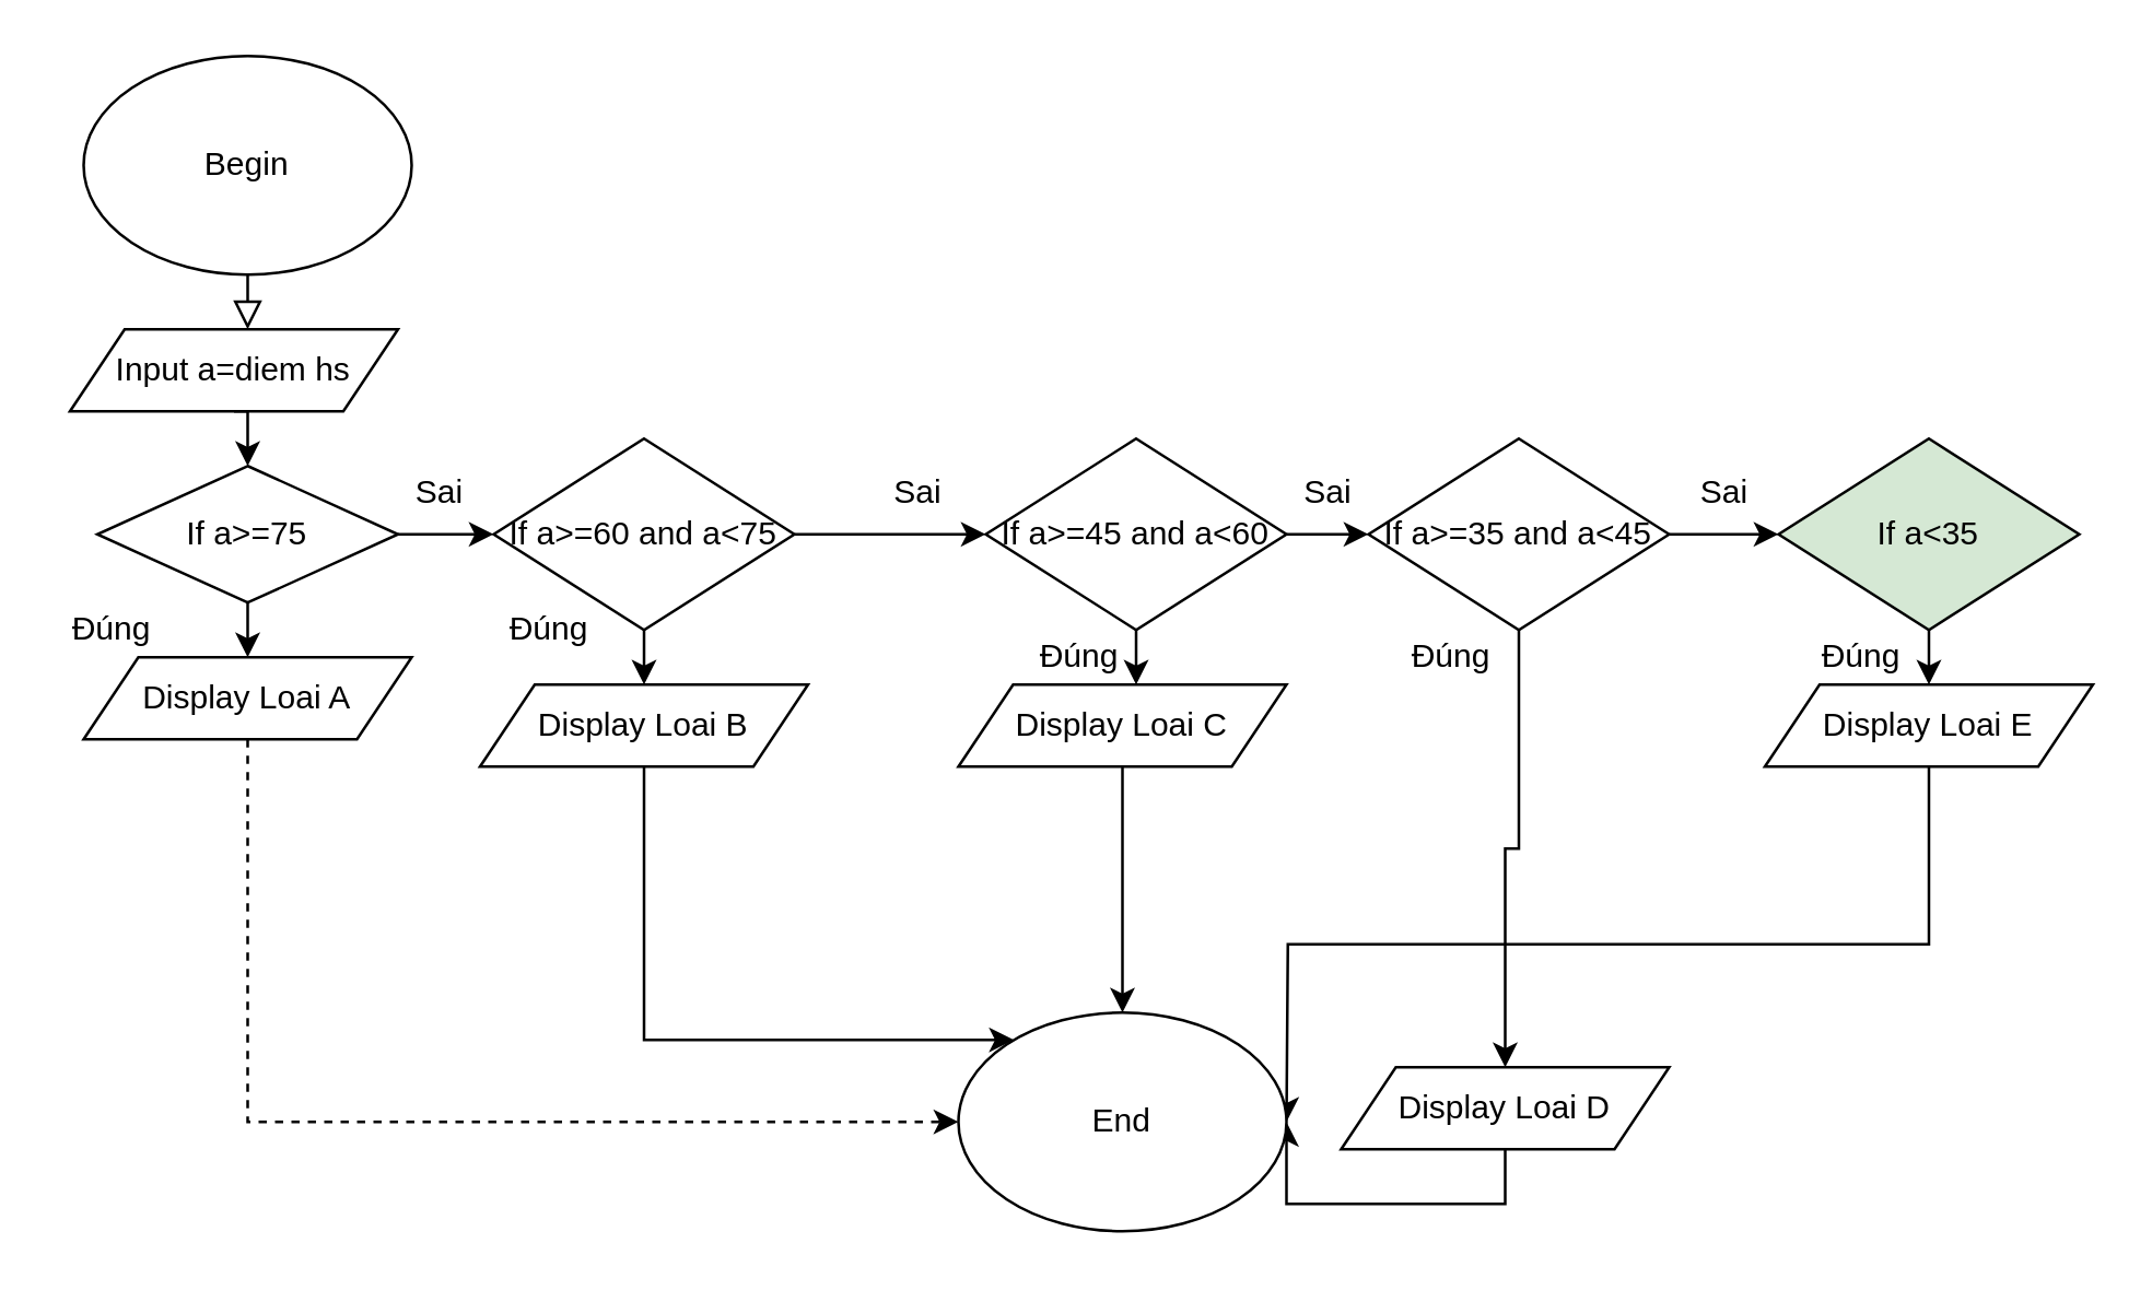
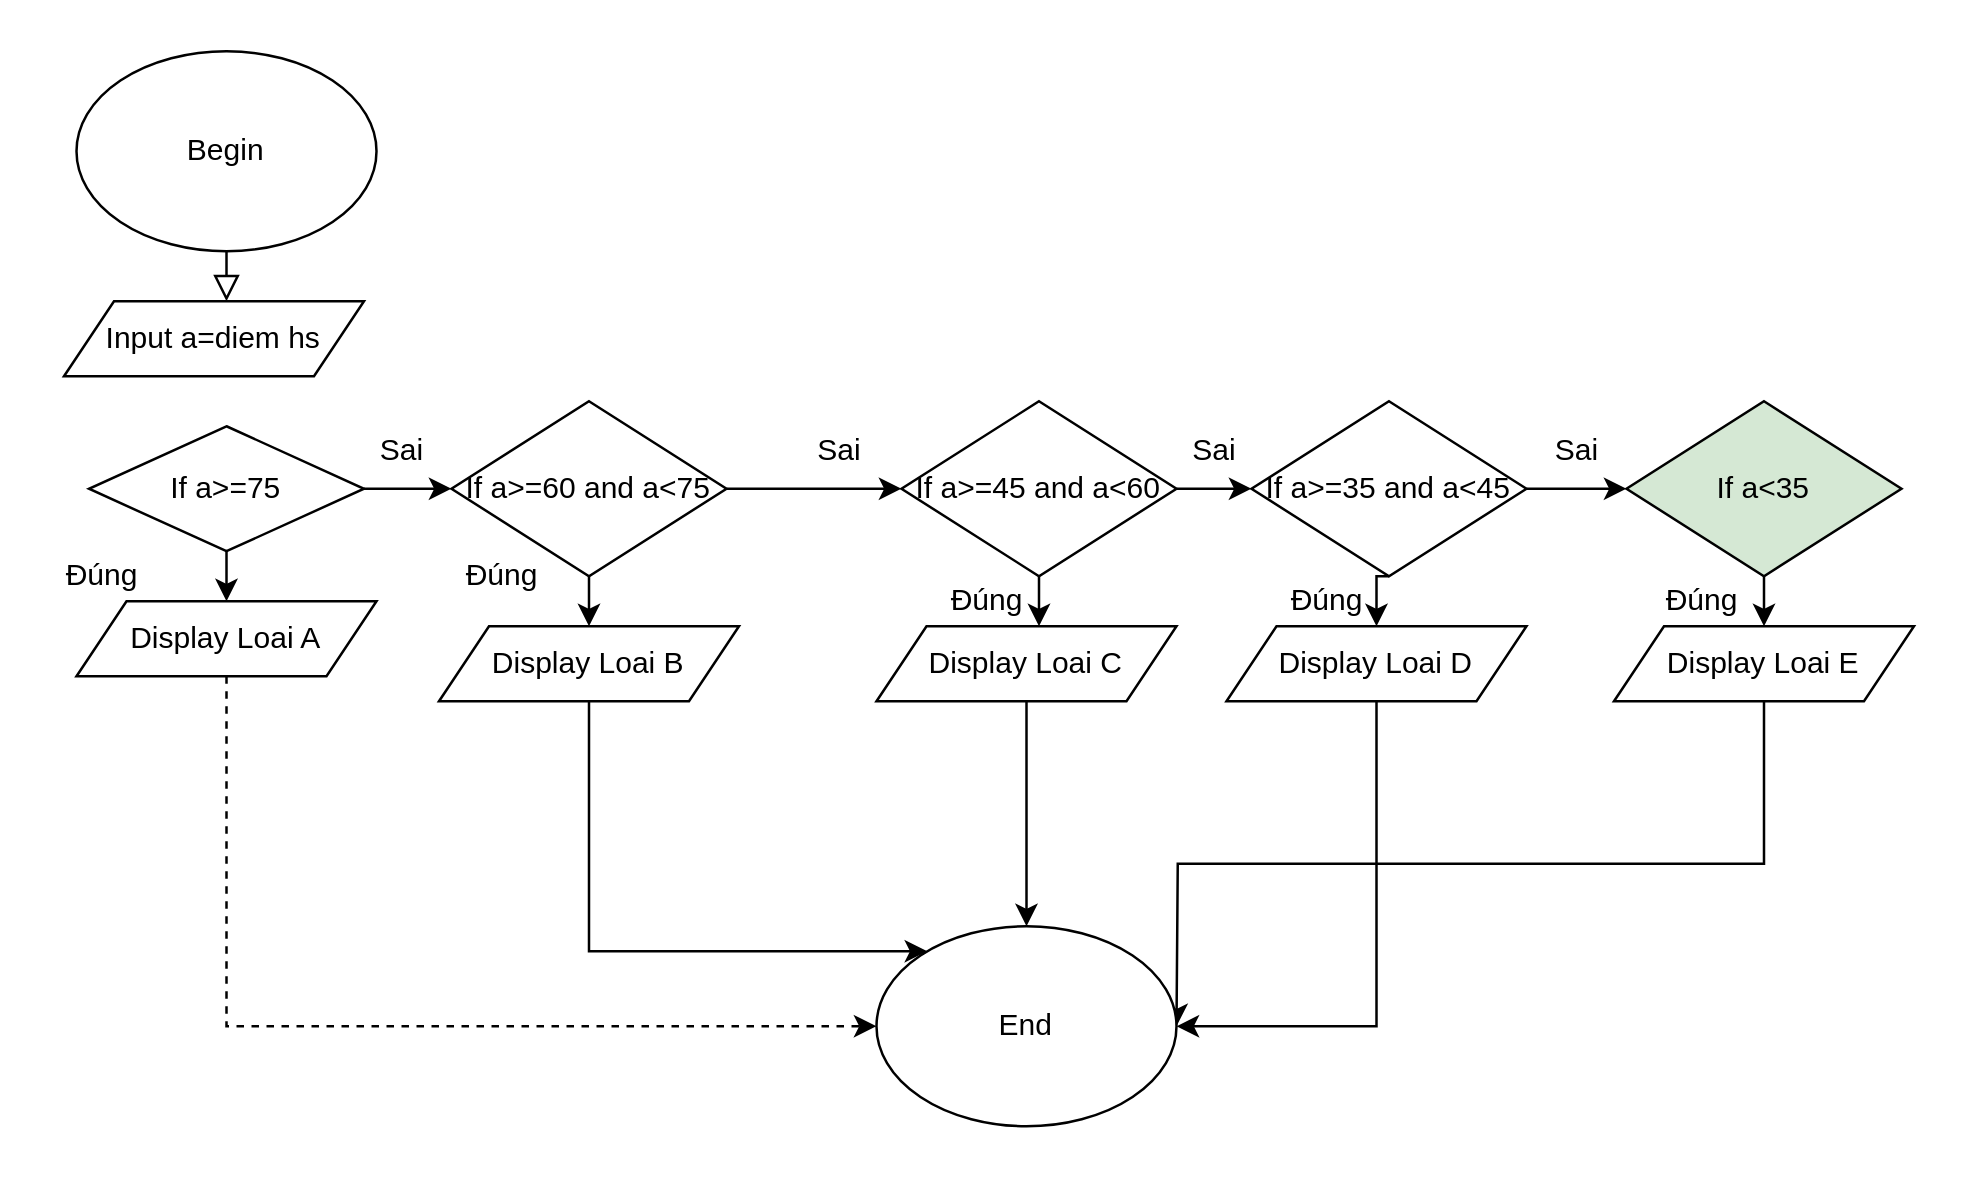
  <mxCell id="0" />
  <mxCell id="1" parent="0" />
  <mxCell id="2" value="" style="rounded=0;html=1;jettySize=auto;orthogonalLoop=1;fontSize=11;endArrow=block;endFill=0;endSize=8;strokeWidth=1;shadow=0;labelBackgroundColor=none;edgeStyle=orthogonalEdgeStyle;" parent="1" edge="1"><mxGeometry relative="1" as="geometry"><mxPoint x="90" y="100" as="sourcePoint" /><mxPoint x="90" y="120" as="targetPoint" /></mxGeometry></mxCell>
  <mxCell id="3" value="Begin" style="ellipse;whiteSpace=wrap;html=1;" vertex="1" parent="1"><mxGeometry x="30" y="20" width="120" height="80" as="geometry" /></mxCell>
  <mxCell id="4" style="edgeStyle=orthogonalEdgeStyle;rounded=0;orthogonalLoop=1;jettySize=auto;html=1;exitX=0.5;exitY=1;exitDx=0;exitDy=0;startArrow=none;" edge="1" parent="1" source="8"><mxGeometry relative="1" as="geometry"><mxPoint x="90" y="190" as="targetPoint" /></mxGeometry></mxCell>
  <mxCell id="5" style="edgeStyle=orthogonalEdgeStyle;rounded=0;orthogonalLoop=1;jettySize=auto;html=1;exitX=0.5;exitY=1;exitDx=0;exitDy=0;" edge="1" parent="1" source="8" target="8"><mxGeometry relative="1" as="geometry" /></mxCell>
  <mxCell id="6" style="edgeStyle=orthogonalEdgeStyle;rounded=0;orthogonalLoop=1;jettySize=auto;html=1;exitX=0.5;exitY=1;exitDx=0;exitDy=0;" edge="1" parent="1" source="8"><mxGeometry relative="1" as="geometry"><mxPoint x="90" y="240" as="targetPoint" /></mxGeometry></mxCell>
  <mxCell id="7" style="edgeStyle=orthogonalEdgeStyle;rounded=0;orthogonalLoop=1;jettySize=auto;html=1;" edge="1" parent="1" source="8"><mxGeometry relative="1" as="geometry"><mxPoint x="180" y="195" as="targetPoint" /></mxGeometry></mxCell>
  <mxCell id="8" value="If a&amp;gt;=75" style="rhombus;whiteSpace=wrap;html=1;" vertex="1" parent="1"><mxGeometry x="35" y="170" width="110" height="50" as="geometry" /></mxCell>
- <mxCell id="9" style="edgeStyle=orthogonalEdgeStyle;rounded=0;orthogonalLoop=1;jettySize=auto;html=1;exitX=0.5;exitY=1;exitDx=0;exitDy=0;entryX=0.5;entryY=0;entryDx=0;entryDy=0;" edge="1" parent="1" source="10" target="8"><mxGeometry relative="1" as="geometry" /></mxCell>
  <mxCell id="10" value="Input a=diem hs" style="shape=parallelogram;perimeter=parallelogramPerimeter;whiteSpace=wrap;html=1;fixedSize=1;" vertex="1" parent="1"><mxGeometry x="25" y="120" width="120" height="30" as="geometry" /></mxCell>
  <mxCell id="11" style="edgeStyle=orthogonalEdgeStyle;rounded=0;orthogonalLoop=1;jettySize=auto;html=1;exitX=0.5;exitY=1;exitDx=0;exitDy=0;entryX=0;entryY=0.5;entryDx=0;entryDy=0;dashed=1;" edge="1" parent="1" source="12" target="41"><mxGeometry relative="1" as="geometry"><mxPoint x="90" y="360" as="targetPoint" /></mxGeometry></mxCell>
  <mxCell id="12" value="Display Loai A" style="shape=parallelogram;perimeter=parallelogramPerimeter;whiteSpace=wrap;html=1;fixedSize=1;" vertex="1" parent="1"><mxGeometry x="30" y="240" width="120" height="30" as="geometry" /></mxCell>
  <mxCell id="13" style="edgeStyle=orthogonalEdgeStyle;rounded=0;orthogonalLoop=1;jettySize=auto;html=1;exitX=0.5;exitY=1;exitDx=0;exitDy=0;" edge="1" parent="1" source="15"><mxGeometry relative="1" as="geometry"><mxPoint x="235" y="250" as="targetPoint" /></mxGeometry></mxCell>
  <mxCell id="14" style="edgeStyle=orthogonalEdgeStyle;rounded=0;orthogonalLoop=1;jettySize=auto;html=1;exitX=1;exitY=0.5;exitDx=0;exitDy=0;" edge="1" parent="1" source="15"><mxGeometry relative="1" as="geometry"><mxPoint x="360" y="195" as="targetPoint" /></mxGeometry></mxCell>
  <mxCell id="15" value="If a&amp;gt;=60 and a&amp;lt;75" style="rhombus;whiteSpace=wrap;html=1;" vertex="1" parent="1"><mxGeometry x="180" y="160" width="110" height="70" as="geometry" /></mxCell>
  <mxCell id="16" style="edgeStyle=orthogonalEdgeStyle;rounded=0;orthogonalLoop=1;jettySize=auto;html=1;exitX=0.5;exitY=1;exitDx=0;exitDy=0;" edge="1" parent="1" source="17" target="41"><mxGeometry relative="1" as="geometry"><mxPoint x="235" y="370" as="targetPoint" /><Array as="points"><mxPoint x="235" y="380" /></Array></mxGeometry></mxCell>
  <mxCell id="17" value="Display Loai B" style="shape=parallelogram;perimeter=parallelogramPerimeter;whiteSpace=wrap;html=1;fixedSize=1;" vertex="1" parent="1"><mxGeometry x="175" y="250" width="120" height="30" as="geometry" /></mxCell>
  <mxCell id="18" style="edgeStyle=orthogonalEdgeStyle;rounded=0;orthogonalLoop=1;jettySize=auto;html=1;exitX=0.5;exitY=1;exitDx=0;exitDy=0;" edge="1" parent="1" source="20"><mxGeometry relative="1" as="geometry"><mxPoint x="415" y="250" as="targetPoint" /></mxGeometry></mxCell>
  <mxCell id="19" style="edgeStyle=orthogonalEdgeStyle;rounded=0;orthogonalLoop=1;jettySize=auto;html=1;exitX=1;exitY=0.5;exitDx=0;exitDy=0;" edge="1" parent="1" source="20"><mxGeometry relative="1" as="geometry"><mxPoint x="500" y="195" as="targetPoint" /></mxGeometry></mxCell>
  <mxCell id="20" value="If a&amp;gt;=45 and a&amp;lt;60" style="rhombus;whiteSpace=wrap;html=1;" vertex="1" parent="1"><mxGeometry x="360" y="160" width="110" height="70" as="geometry" /></mxCell>
  <mxCell id="21" style="edgeStyle=orthogonalEdgeStyle;rounded=0;orthogonalLoop=1;jettySize=auto;html=1;exitX=0.5;exitY=1;exitDx=0;exitDy=0;" edge="1" parent="1" source="22"><mxGeometry relative="1" as="geometry"><mxPoint x="410" y="370" as="targetPoint" /></mxGeometry></mxCell>
  <mxCell id="22" value="Display Loai C" style="shape=parallelogram;perimeter=parallelogramPerimeter;whiteSpace=wrap;html=1;fixedSize=1;" vertex="1" parent="1"><mxGeometry x="350" y="250" width="120" height="30" as="geometry" /></mxCell>
  <mxCell id="23" style="edgeStyle=orthogonalEdgeStyle;rounded=0;orthogonalLoop=1;jettySize=auto;html=1;exitX=0.5;exitY=1;exitDx=0;exitDy=0;entryX=0.5;entryY=0;entryDx=0;entryDy=0;" edge="1" parent="1" source="25" target="27"><mxGeometry relative="1" as="geometry" /></mxCell>
  <mxCell id="24" style="edgeStyle=orthogonalEdgeStyle;rounded=0;orthogonalLoop=1;jettySize=auto;html=1;exitX=1;exitY=0.5;exitDx=0;exitDy=0;" edge="1" parent="1" source="25"><mxGeometry relative="1" as="geometry"><mxPoint x="650" y="195" as="targetPoint" /></mxGeometry></mxCell>
  <mxCell id="25" value="If a&amp;gt;=35 and a&amp;lt;45" style="rhombus;whiteSpace=wrap;html=1;" vertex="1" parent="1"><mxGeometry x="500" y="160" width="110" height="70" as="geometry" /></mxCell>
  <mxCell id="26" style="edgeStyle=orthogonalEdgeStyle;rounded=0;orthogonalLoop=1;jettySize=auto;html=1;exitX=0.5;exitY=1;exitDx=0;exitDy=0;entryX=1;entryY=0.5;entryDx=0;entryDy=0;" edge="1" parent="1" source="27" target="41"><mxGeometry relative="1" as="geometry"><mxPoint x="550" y="370" as="targetPoint" /></mxGeometry></mxCell>
- <mxCell id="27" value="Display Loai D" style="shape=parallelogram;perimeter=parallelogramPerimeter;whiteSpace=wrap;html=1;fixedSize=1;" vertex="1" parent="1"><mxGeometry x="490" y="390" width="120" height="30" as="geometry" /></mxCell>
+ <mxCell id="27" value="Display Loai D" style="shape=parallelogram;perimeter=parallelogramPerimeter;whiteSpace=wrap;html=1;fixedSize=1;" vertex="1" parent="1"><mxGeometry x="490" y="250" width="120" height="30" as="geometry" /></mxCell>
  <mxCell id="28" style="edgeStyle=orthogonalEdgeStyle;rounded=0;orthogonalLoop=1;jettySize=auto;html=1;exitX=0.5;exitY=1;exitDx=0;exitDy=0;" edge="1" parent="1" source="29"><mxGeometry relative="1" as="geometry"><mxPoint x="705" y="250" as="targetPoint" /></mxGeometry></mxCell>
  <mxCell id="29" value="If a&amp;lt;35" style="rhombus;whiteSpace=wrap;html=1;fillColor=#d5e8d4;" vertex="1" parent="1"><mxGeometry x="650" y="160" width="110" height="70" as="geometry" /></mxCell>
  <mxCell id="30" style="edgeStyle=orthogonalEdgeStyle;rounded=0;orthogonalLoop=1;jettySize=auto;html=1;exitX=0.5;exitY=1;exitDx=0;exitDy=0;" edge="1" parent="1" source="31"><mxGeometry relative="1" as="geometry"><mxPoint x="470" y="410" as="targetPoint" /></mxGeometry></mxCell>
  <mxCell id="31" value="Display Loai E" style="shape=parallelogram;perimeter=parallelogramPerimeter;whiteSpace=wrap;html=1;fixedSize=1;" vertex="1" parent="1"><mxGeometry x="645" y="250" width="120" height="30" as="geometry" /></mxCell>
  <mxCell id="32" value="Đúng" style="text;html=1;align=center;verticalAlign=middle;resizable=0;points=[];autosize=1;strokeColor=none;fillColor=none;" vertex="1" parent="1"><mxGeometry x="20" y="220" width="40" height="20" as="geometry" /></mxCell>
  <mxCell id="33" value="Sai" style="text;html=1;align=center;verticalAlign=middle;resizable=0;points=[];autosize=1;strokeColor=none;fillColor=none;" vertex="1" parent="1"><mxGeometry x="145" y="170" width="30" height="20" as="geometry" /></mxCell>
  <mxCell id="34" value="Đúng" style="text;html=1;align=center;verticalAlign=middle;resizable=0;points=[];autosize=1;strokeColor=none;fillColor=none;" vertex="1" parent="1"><mxGeometry x="180" y="220" width="40" height="20" as="geometry" /></mxCell>
  <mxCell id="35" value="Đúng" style="text;html=1;align=center;verticalAlign=middle;resizable=0;points=[];autosize=1;strokeColor=none;fillColor=none;" vertex="1" parent="1"><mxGeometry x="374" y="230" width="40" height="20" as="geometry" /></mxCell>
  <mxCell id="36" value="Đúng" style="text;html=1;align=center;verticalAlign=middle;resizable=0;points=[];autosize=1;strokeColor=none;fillColor=none;" vertex="1" parent="1"><mxGeometry x="510" y="230" width="40" height="20" as="geometry" /></mxCell>
  <mxCell id="37" value="Đúng" style="text;html=1;align=center;verticalAlign=middle;resizable=0;points=[];autosize=1;strokeColor=none;fillColor=none;" vertex="1" parent="1"><mxGeometry x="660" y="230" width="40" height="20" as="geometry" /></mxCell>
  <mxCell id="38" value="Sai" style="text;html=1;align=center;verticalAlign=middle;resizable=0;points=[];autosize=1;strokeColor=none;fillColor=none;" vertex="1" parent="1"><mxGeometry x="320" y="170" width="30" height="20" as="geometry" /></mxCell>
  <mxCell id="39" value="Sai" style="text;html=1;align=center;verticalAlign=middle;resizable=0;points=[];autosize=1;strokeColor=none;fillColor=none;" vertex="1" parent="1"><mxGeometry x="470" y="170" width="30" height="20" as="geometry" /></mxCell>
  <mxCell id="40" value="Sai" style="text;html=1;align=center;verticalAlign=middle;resizable=0;points=[];autosize=1;strokeColor=none;fillColor=none;" vertex="1" parent="1"><mxGeometry x="615" y="170" width="30" height="20" as="geometry" /></mxCell>
  <mxCell id="41" value="End" style="ellipse;whiteSpace=wrap;html=1;" vertex="1" parent="1"><mxGeometry x="350" y="370" width="120" height="80" as="geometry" /></mxCell>
